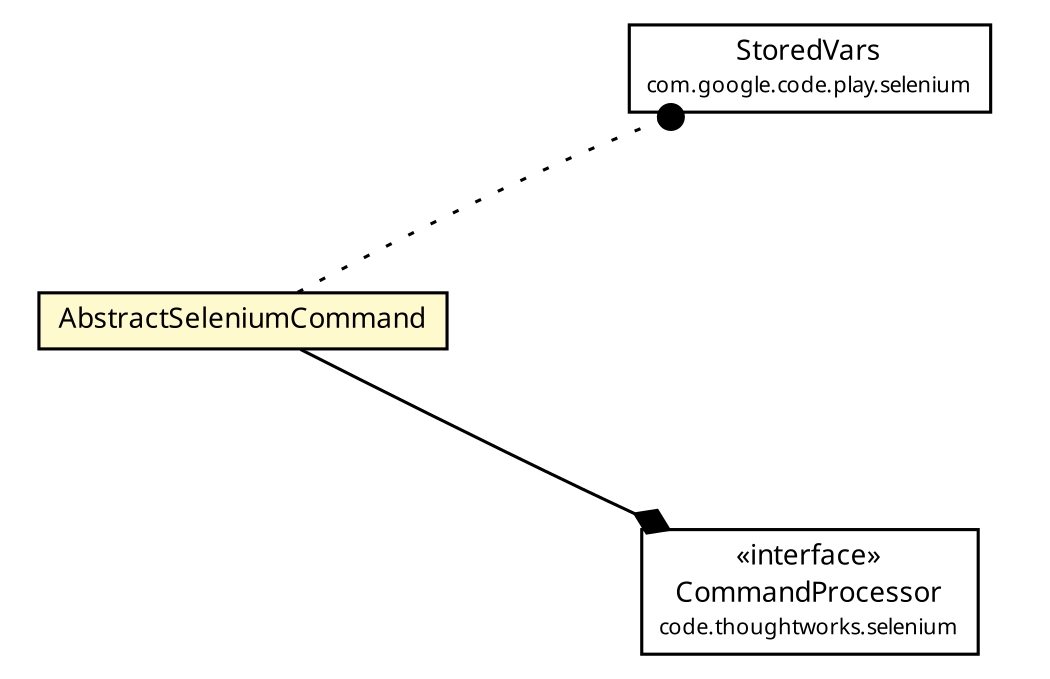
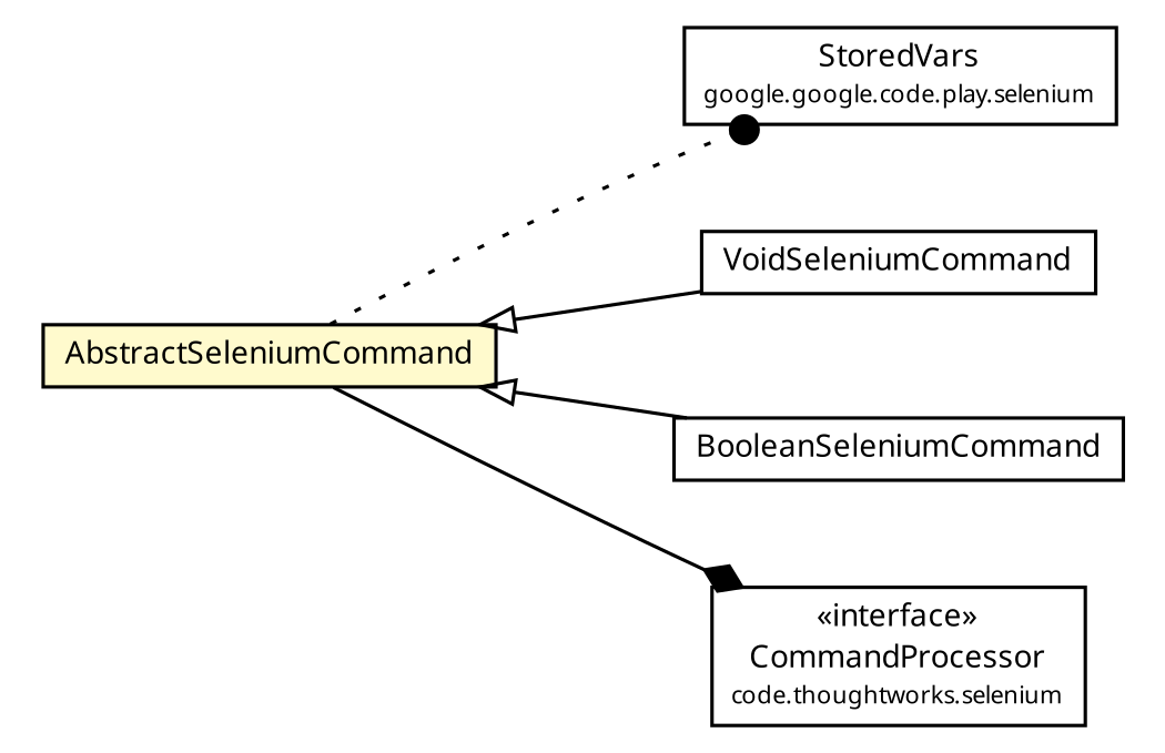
  digraph {
    fontname="Noto Sans"
    rankdir=LR
    node [fontcolor=black fontname="Noto Sans" fontsize=9.0 shape=plaintext]
    edge [fontname="Noto Sans" fontsize=10.0 headport=p labelfontname=arial labelfontsize=10 style=solid tailport=p]
-   n1 [label=<<table border="0" cellborder="1" cellspacing="0" cellpadding="2" port="p" href="../StoredVars.html"> 		<tr><td><table border="0" cellspacing="0" cellpadding="1"> 			<tr><td> StoredVars </td></tr> 			<tr><td><font point-size="7.0"> com.google.code.play.selenium </font></td></tr> 		</table></td></tr> 		</table>>]
+   n1 [label=<<table border="0" cellborder="1" cellspacing="0" cellpadding="2" port="p" href="../StoredVars.html"> 		<tr><td><table border="0" cellspacing="0" cellpadding="1"> 			<tr><td> StoredVars </td></tr> 			<tr><td><font point-size="7.0"> google.google.code.play.selenium </font></td></tr> 		</table></td></tr> 		</table>>]
+   n2 [label=<<table border="0" cellborder="1" cellspacing="0" cellpadding="2" port="p" href="./VoidSeleniumCommand.html"> 		<tr><td><table border="0" cellspacing="0" cellpadding="1"> 			<tr><td> VoidSeleniumCommand </td></tr> 		</table></td></tr> 		</table>>]
+   n3 [label=<<table border="0" cellborder="1" cellspacing="0" cellpadding="2" port="p" href="./BooleanSeleniumCommand.html"> 		<tr><td><table border="0" cellspacing="0" cellpadding="1"> 			<tr><td> BooleanSeleniumCommand </td></tr> 		</table></td></tr> 		</table>>]
    n4 [label=<<table border="0" cellborder="1" cellspacing="0" cellpadding="2" port="p" bgcolor="lemonChiffon" href="./AbstractSeleniumCommand.html"> 		<tr><td><table border="0" cellspacing="0" cellpadding="1"> 			<tr><td><font face="ariali"> AbstractSeleniumCommand </font></td></tr> 		</table></td></tr> 		</table>>]
    n5 [label=<<table border="0" cellborder="1" cellspacing="0" cellpadding="2" port="p" href="http://java.sun.com/j2se/1.4.2/docs/api/com/thoughtworks/selenium/CommandProcessor.html"> 		<tr><td><table border="0" cellspacing="0" cellpadding="1"> 			<tr><td> &laquo;interface&raquo; </td></tr> 			<tr><td> CommandProcessor </td></tr> 			<tr><td><font point-size="7.0"> code.thoughtworks.selenium </font></td></tr> 		</table></td></tr> 		</table>>]
    n4 -> n1 [arrowhead=dot color=black fontcolor=black style=dotted]
+   n4 -> n2 [arrowtail=empty dir=back fontsize=10]
+   n4 -> n3 [arrowtail=empty dir=back fontsize=10]
    n4 -> n5 [arrowhead=diamond color=black fontcolor=black]
  }
